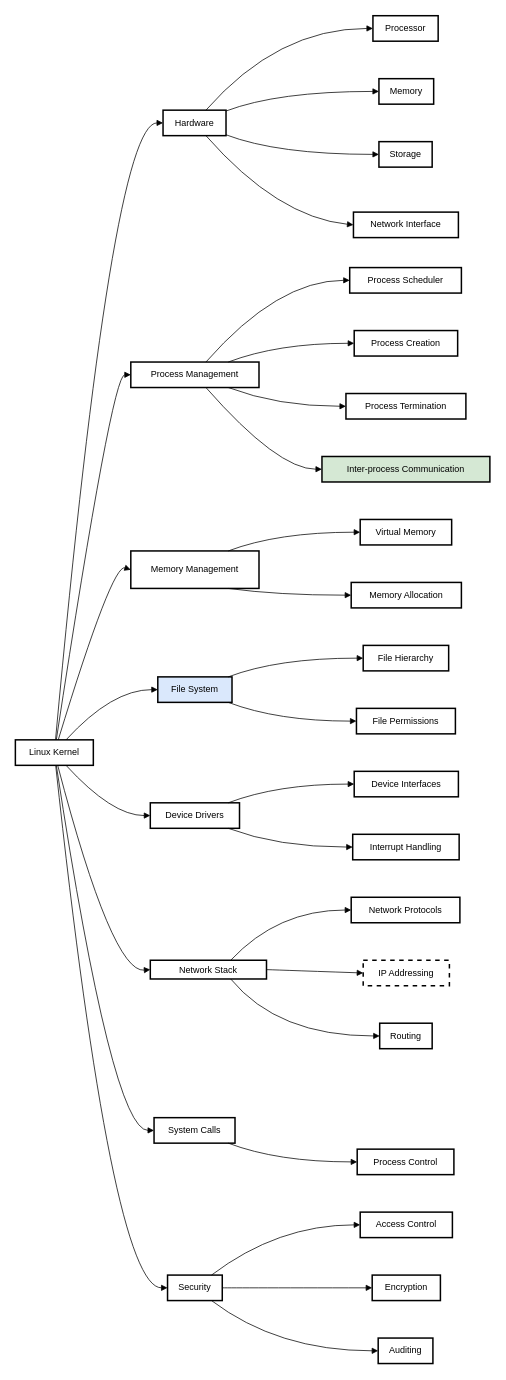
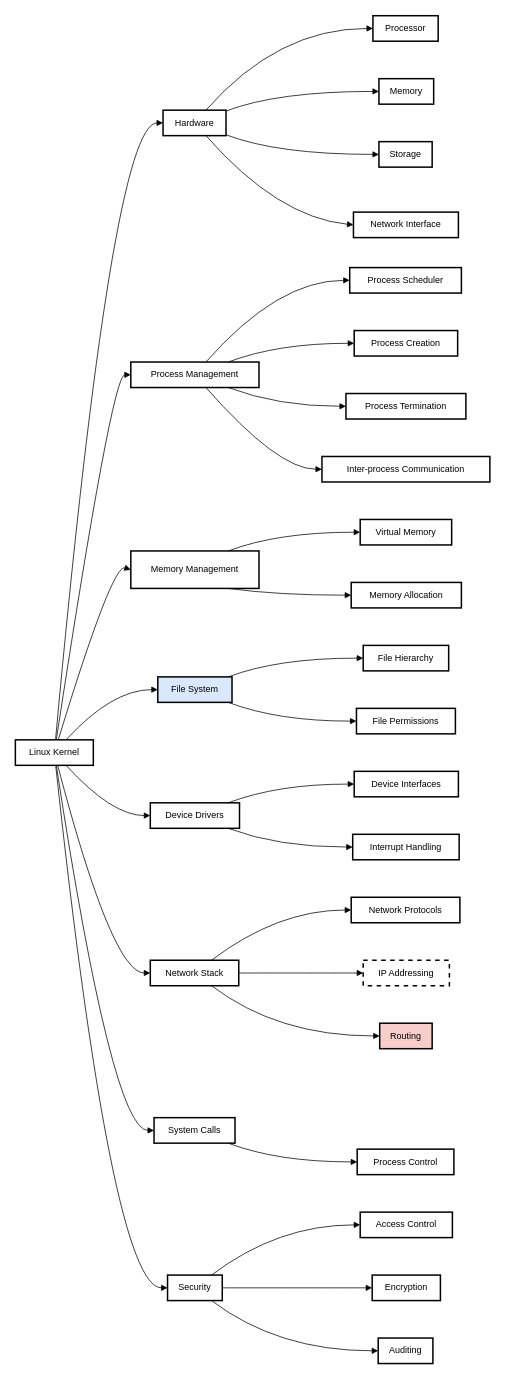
  <mxCell id="0" />
  <mxCell id="1" parent="0" />
  <mxCell id="2" value="Linux Kernel" style="whiteSpace=wrap;strokeWidth=2;" vertex="1" parent="1"><mxGeometry y="986" width="104" height="34" as="geometry" x="20" /></mxCell>
  <mxCell id="3" value="Hardware" style="whiteSpace=wrap;strokeWidth=2;" vertex="1" parent="1"><mxGeometry x="217" y="146" width="84" height="34" as="geometry" /></mxCell>
  <mxCell id="4" value="Process Management" style="whiteSpace=wrap;strokeWidth=2;" vertex="1" parent="1"><mxGeometry x="174" y="482" width="171" height="34" as="geometry" /></mxCell>
  <mxCell id="5" value="Memory Management" style="whiteSpace=wrap;strokeWidth=2;" vertex="1" parent="1"><mxGeometry x="174" y="734" width="171" height="50" as="geometry" /></mxCell>
  <mxCell id="6" value="File System" style="whiteSpace=wrap;strokeWidth=2;fillColor=#dae8fc;" vertex="1" parent="1"><mxGeometry x="210" y="902" width="99" height="34" as="geometry" /></mxCell>
  <mxCell id="7" value="Device Drivers" style="whiteSpace=wrap;strokeWidth=2;" vertex="1" parent="1"><mxGeometry x="200" y="1070" width="119" height="34" as="geometry" /></mxCell>
- <mxCell id="8" value="Network Stack" style="whiteSpace=wrap;strokeWidth=2;" vertex="1" parent="1"><mxGeometry x="200" y="1280" width="155" height="25" as="geometry" /></mxCell>
+ <mxCell id="8" value="Network Stack" style="whiteSpace=wrap;strokeWidth=2;" vertex="1" parent="1"><mxGeometry x="200" y="1280" width="118" height="34" as="geometry" /></mxCell>
  <mxCell id="9" value="System Calls" style="whiteSpace=wrap;strokeWidth=2;" vertex="1" parent="1"><mxGeometry x="205" y="1490" width="108" height="34" as="geometry" /></mxCell>
  <mxCell id="10" value="Security" style="whiteSpace=wrap;strokeWidth=2;" vertex="1" parent="1"><mxGeometry x="223" y="1700" width="73" height="34" as="geometry" /></mxCell>
  <mxCell id="11" value="Processor" style="whiteSpace=wrap;strokeWidth=2;" vertex="1" parent="1"><mxGeometry x="497" width="87" height="34" as="geometry" y="20" /></mxCell>
  <mxCell id="12" value="Memory" style="whiteSpace=wrap;strokeWidth=2;" vertex="1" parent="1"><mxGeometry x="505" y="104" width="73" height="34" as="geometry" /></mxCell>
  <mxCell id="13" value="Storage" style="whiteSpace=wrap;strokeWidth=2;" vertex="1" parent="1"><mxGeometry x="505" y="188" width="71" height="34" as="geometry" /></mxCell>
  <mxCell id="14" value="Network Interface" style="whiteSpace=wrap;strokeWidth=2;" vertex="1" parent="1"><mxGeometry x="471" y="282" width="140" height="34" as="geometry" /></mxCell>
  <mxCell id="15" value="Process Scheduler" style="whiteSpace=wrap;strokeWidth=2;" vertex="1" parent="1"><mxGeometry x="466" y="356" width="149" height="34" as="geometry" /></mxCell>
  <mxCell id="16" value="Process Creation" style="whiteSpace=wrap;strokeWidth=2;" vertex="1" parent="1"><mxGeometry x="472" y="440" width="138" height="34" as="geometry" /></mxCell>
  <mxCell id="17" value="Process Termination" style="whiteSpace=wrap;strokeWidth=2;" vertex="1" parent="1"><mxGeometry x="461" y="524" width="160" height="34" as="geometry" /></mxCell>
- <mxCell id="18" value="Inter-process Communication" style="whiteSpace=wrap;strokeWidth=2;fillColor=#d5e8d4;" vertex="1" parent="1"><mxGeometry x="429" y="608" width="224" height="34" as="geometry" /></mxCell>
+ <mxCell id="18" value="Inter-process Communication" style="whiteSpace=wrap;strokeWidth=2;" vertex="1" parent="1"><mxGeometry x="429" y="608" width="224" height="34" as="geometry" /></mxCell>
  <mxCell id="19" value="Virtual Memory" style="whiteSpace=wrap;strokeWidth=2;" vertex="1" parent="1"><mxGeometry x="480" y="692" width="122" height="34" as="geometry" /></mxCell>
  <mxCell id="20" value="Memory Allocation" style="whiteSpace=wrap;strokeWidth=2;" vertex="1" parent="1"><mxGeometry x="468" y="776" width="147" height="34" as="geometry" /></mxCell>
  <mxCell id="21" value="File Hierarchy" style="whiteSpace=wrap;strokeWidth=2;" vertex="1" parent="1"><mxGeometry x="484" y="860" width="114" height="34" as="geometry" /></mxCell>
  <mxCell id="22" value="File Permissions" style="whiteSpace=wrap;strokeWidth=2;" vertex="1" parent="1"><mxGeometry x="475" y="944" width="132" height="34" as="geometry" /></mxCell>
  <mxCell id="23" value="Device Interfaces" style="whiteSpace=wrap;strokeWidth=2;" vertex="1" parent="1"><mxGeometry x="472" y="1028" width="139" height="34" as="geometry" /></mxCell>
  <mxCell id="24" value="Interrupt Handling" style="whiteSpace=wrap;strokeWidth=2;" vertex="1" parent="1"><mxGeometry x="470" y="1112" width="142" height="34" as="geometry" /></mxCell>
  <mxCell id="25" value="Network Protocols" style="whiteSpace=wrap;strokeWidth=2;" vertex="1" parent="1"><mxGeometry x="468" y="1196" width="145" height="34" as="geometry" /></mxCell>
  <mxCell id="26" value="IP Addressing" style="whiteSpace=wrap;strokeWidth=2;dashed=1;" vertex="1" parent="1"><mxGeometry x="484" y="1280" width="115" height="34" as="geometry" /></mxCell>
- <mxCell id="27" value="Routing" style="whiteSpace=wrap;strokeWidth=2;" vertex="1" parent="1"><mxGeometry x="506" y="1364" width="70" height="34" as="geometry" /></mxCell>
+ <mxCell id="27" value="Routing" style="whiteSpace=wrap;strokeWidth=2;fillColor=#f8cecc;" vertex="1" parent="1"><mxGeometry x="506" y="1364" width="70" height="34" as="geometry" /></mxCell>
  <mxCell id="28" value="Process Control" style="whiteSpace=wrap;strokeWidth=2;" vertex="1" parent="1"><mxGeometry x="476" y="1532" width="129" height="34" as="geometry" /></mxCell>
  <mxCell id="29" value="Access Control" style="whiteSpace=wrap;strokeWidth=2;" vertex="1" parent="1"><mxGeometry x="480" y="1616" width="123" height="34" as="geometry" /></mxCell>
  <mxCell id="30" value="Encryption" style="whiteSpace=wrap;strokeWidth=2;" vertex="1" parent="1"><mxGeometry x="496" y="1700" width="91" height="34" as="geometry" /></mxCell>
  <mxCell id="31" value="Auditing" style="whiteSpace=wrap;strokeWidth=2;" vertex="1" parent="1"><mxGeometry x="504" y="1784" width="73" height="34" as="geometry" /></mxCell>
  <mxCell id="32" value="" style="curved=1;startArrow=none;endArrow=block;exitX=0.515;exitY=0;entryX=0.001;entryY=0.5;" edge="1" parent="1" source="2" target="3"><mxGeometry relative="1" as="geometry"><Array as="points"><mxPoint x="149" y="163" /></Array></mxGeometry></mxCell>
  <mxCell id="33" value="" style="curved=1;startArrow=none;endArrow=block;exitX=0.525;exitY=0;entryX=-0.0;entryY=0.5;" edge="1" parent="1" source="2" target="4"><mxGeometry relative="1" as="geometry"><Array as="points"><mxPoint x="149" y="499" /></Array></mxGeometry></mxCell>
  <mxCell id="34" value="" style="curved=1;startArrow=none;endArrow=block;exitX=0.55;exitY=0;entryX=-0.0;entryY=0.5;" edge="1" parent="1" source="2" target="5"><mxGeometry relative="1" as="geometry"><Array as="points"><mxPoint x="149" y="751" /></Array></mxGeometry></mxCell>
  <mxCell id="35" value="" style="curved=1;startArrow=none;endArrow=block;exitX=0.65;exitY=0;entryX=0;entryY=0.5;" edge="1" parent="1" source="2" target="6"><mxGeometry relative="1" as="geometry"><Array as="points"><mxPoint x="149" y="919" /></Array></mxGeometry></mxCell>
  <mxCell id="36" value="" style="curved=1;startArrow=none;endArrow=block;exitX=0.65;exitY=1;entryX=-0.002;entryY=0.5;" edge="1" parent="1" source="2" target="7"><mxGeometry relative="1" as="geometry"><Array as="points"><mxPoint x="149" y="1087" /></Array></mxGeometry></mxCell>
  <mxCell id="37" value="" style="curved=1;startArrow=none;endArrow=block;exitX=0.543;exitY=1;entryX=0.002;entryY=0.5;" edge="1" parent="1" source="2" target="8"><mxGeometry relative="1" as="geometry"><Array as="points"><mxPoint x="149" y="1297" /></Array></mxGeometry></mxCell>
  <mxCell id="38" value="" style="curved=1;startArrow=none;endArrow=block;exitX=0.525;exitY=1;entryX=0.001;entryY=0.5;" edge="1" parent="1" source="2" target="9"><mxGeometry relative="1" as="geometry"><Array as="points"><mxPoint x="149" y="1507" /></Array></mxGeometry></mxCell>
  <mxCell id="39" value="" style="curved=1;startArrow=none;endArrow=block;exitX=0.517;exitY=1;entryX=-0.002;entryY=0.5;" edge="1" parent="1" source="2" target="10"><mxGeometry relative="1" as="geometry"><Array as="points"><mxPoint x="149" y="1717" /></Array></mxGeometry></mxCell>
  <mxCell id="40" value="" style="curved=1;startArrow=none;endArrow=block;exitX=0.681;exitY=0;entryX=0.004;entryY=0.5;" edge="1" parent="1" source="3" target="11"><mxGeometry relative="1" as="geometry"><Array as="points"><mxPoint x="370" y="37" /></Array></mxGeometry></mxCell>
  <mxCell id="41" value="" style="curved=1;startArrow=none;endArrow=block;exitX=1.006;exitY=0.028;entryX=-0.007;entryY=0.5;" edge="1" parent="1" source="3" target="12"><mxGeometry relative="1" as="geometry"><Array as="points"><mxPoint x="370" y="121" /></Array></mxGeometry></mxCell>
  <mxCell id="42" value="" style="curved=1;startArrow=none;endArrow=block;exitX=1.006;exitY=0.972;entryX=0.005;entryY=0.5;" edge="1" parent="1" source="3" target="13"><mxGeometry relative="1" as="geometry"><Array as="points"><mxPoint x="370" y="205" /></Array></mxGeometry></mxCell>
  <mxCell id="43" value="" style="curved=1;startArrow=none;endArrow=block;exitX=0.681;exitY=1;entryX=-0.002;entryY=0.5;" edge="1" parent="1" source="3" target="14"><mxGeometry relative="1" as="geometry"><Array as="points"><mxPoint x="370" y="289" /></Array></mxGeometry></mxCell>
  <mxCell id="44" value="" style="curved=1;startArrow=none;endArrow=block;exitX=0.586;exitY=0;entryX=0.002;entryY=0.5;" edge="1" parent="1" source="4" target="15"><mxGeometry relative="1" as="geometry"><Array as="points"><mxPoint x="370" y="373" /></Array></mxGeometry></mxCell>
  <mxCell id="45" value="" style="curved=1;startArrow=none;endArrow=block;exitX=0.76;exitY=0;entryX=0.0;entryY=0.5;" edge="1" parent="1" source="4" target="16"><mxGeometry relative="1" as="geometry"><Array as="points"><mxPoint x="370" y="457" /></Array></mxGeometry></mxCell>
  <mxCell id="46" value="" style="curved=1;startArrow=none;endArrow=block;exitX=0.76;exitY=1;entryX=-0.001;entryY=0.5;" edge="1" parent="1" source="4" target="17"><mxGeometry relative="1" as="geometry"><Array as="points"><mxPoint x="370" y="541" /></Array></mxGeometry></mxCell>
  <mxCell id="47" value="" style="curved=1;startArrow=none;endArrow=block;exitX=0.586;exitY=1;entryX=-0.0;entryY=0.5;" edge="1" parent="1" source="4" target="18"><mxGeometry relative="1" as="geometry"><Array as="points"><mxPoint x="370" y="625" /></Array></mxGeometry></mxCell>
  <mxCell id="48" value="" style="curved=1;startArrow=none;endArrow=block;exitX=0.76;exitY=0;entryX=-0.002;entryY=0.5;" edge="1" parent="1" source="5" target="19"><mxGeometry relative="1" as="geometry"><Array as="points"><mxPoint x="370" y="709" /></Array></mxGeometry></mxCell>
  <mxCell id="49" value="" style="curved=1;startArrow=none;endArrow=block;exitX=0.76;exitY=1;entryX=-0.003;entryY=0.5;" edge="1" parent="1" source="5" target="20"><mxGeometry relative="1" as="geometry"><Array as="points"><mxPoint x="370" y="793" /></Array></mxGeometry></mxCell>
  <mxCell id="50" value="" style="curved=1;startArrow=none;endArrow=block;exitX=0.949;exitY=0;entryX=0.001;entryY=0.5;" edge="1" parent="1" source="6" target="21"><mxGeometry relative="1" as="geometry"><Array as="points"><mxPoint x="370" y="877" /></Array></mxGeometry></mxCell>
  <mxCell id="51" value="" style="curved=1;startArrow=none;endArrow=block;exitX=0.949;exitY=1;entryX=-0.002;entryY=0.5;" edge="1" parent="1" source="6" target="22"><mxGeometry relative="1" as="geometry"><Array as="points"><mxPoint x="370" y="961" /></Array></mxGeometry></mxCell>
  <mxCell id="52" value="" style="curved=1;startArrow=none;endArrow=block;exitX=0.873;exitY=0;entryX=-0.003;entryY=0.5;" edge="1" parent="1" source="7" target="23"><mxGeometry relative="1" as="geometry"><Array as="points"><mxPoint x="370" y="1045" /></Array></mxGeometry></mxCell>
  <mxCell id="53" value="" style="curved=1;startArrow=none;endArrow=block;exitX=0.873;exitY=1;entryX=-0.001;entryY=0.5;" edge="1" parent="1" source="7" target="24"><mxGeometry relative="1" as="geometry"><Array as="points"><mxPoint x="370" y="1129" /></Array></mxGeometry></mxCell>
  <mxCell id="54" value="" style="curved=1;startArrow=none;endArrow=block;exitX=0.692;exitY=0;entryX=0.003;entryY=0.5;" edge="1" parent="1" source="8" target="25"><mxGeometry relative="1" as="geometry"><Array as="points"><mxPoint x="370" y="1213" /></Array></mxGeometry></mxCell>
  <mxCell id="55" value="" style="curved=1;startArrow=none;endArrow=block;exitX=1.003;exitY=0.5;entryX=-0.004;entryY=0.5;" edge="1" parent="1" source="8" target="26"><mxGeometry relative="1" as="geometry"><Array as="points" /></mxGeometry></mxCell>
  <mxCell id="56" value="" style="curved=1;startArrow=none;endArrow=block;exitX=0.692;exitY=1;entryX=-0.002;entryY=0.5;" edge="1" parent="1" source="8" target="27"><mxGeometry relative="1" as="geometry"><Array as="points"><mxPoint x="370" y="1381" /></Array></mxGeometry></mxCell>
  <mxCell id="57" value="" style="curved=1;startArrow=none;endArrow=block;exitX=0.916;exitY=1;entryX=0.004;entryY=0.5;" edge="1" parent="1" source="9" target="28"><mxGeometry relative="1" as="geometry"><Array as="points"><mxPoint x="370" y="1549" /></Array></mxGeometry></mxCell>
  <mxCell id="58" value="" style="curved=1;startArrow=none;endArrow=block;exitX=0.803;exitY=0;entryX=-0.003;entryY=0.5;" edge="1" parent="1" source="10" target="29"><mxGeometry relative="1" as="geometry"><Array as="points"><mxPoint x="370" y="1633" /></Array></mxGeometry></mxCell>
  <mxCell id="59" value="" style="curved=1;startArrow=none;endArrow=block;exitX=0.996;exitY=0.5;entryX=-0.004;entryY=0.5;" edge="1" parent="1" source="10" target="30"><mxGeometry relative="1" as="geometry"><Array as="points" /></mxGeometry></mxCell>
  <mxCell id="60" value="" style="curved=1;startArrow=none;endArrow=block;exitX=0.803;exitY=1;entryX=0.007;entryY=0.5;" edge="1" parent="1" source="10" target="31"><mxGeometry relative="1" as="geometry"><Array as="points"><mxPoint x="370" y="1801" /></Array></mxGeometry></mxCell>
